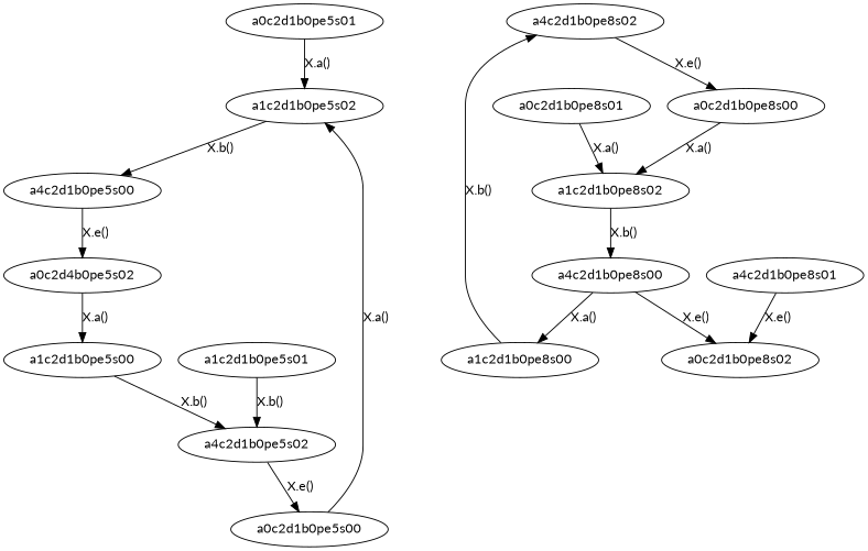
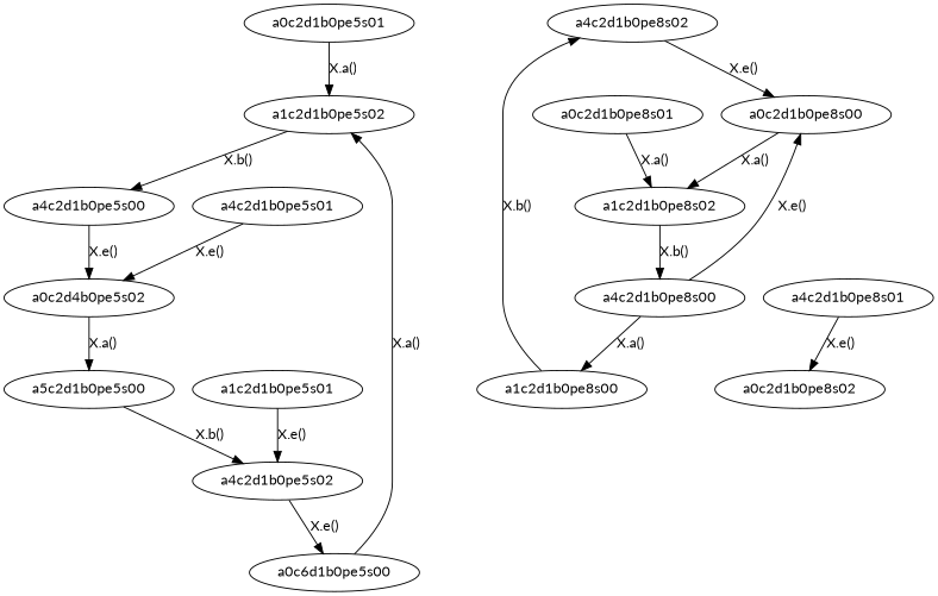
  digraph {
    fontname=Lato
    node [fontname=Lato]
    edge [fontname=Lato]
    a0c2d1b0pe5s01
    a1c2d1b0pe5s02
    a4c2d1b0pe5s00
    n4 [label=a0c2d4b0pe5s02]
-   a1c2d1b0pe5s00
+   a4c2d1b0pe5s01
+   a1c2d1b0pe5s00 [label=a5c2d1b0pe5s00]
    a4c2d1b0pe5s02
-   a0c2d1b0pe5s00
+   a0c2d1b0pe5s00 [label=a0c6d1b0pe5s00]
    a4c2d1b0pe8s02
    a0c2d1b0pe8s00
    a1c2d1b0pe8s02
    a4c2d1b0pe8s00
    a1c2d1b0pe8s00
    a0c2d1b0pe8s02
    a0c2d1b0pe8s01
    a1c2d1b0pe5s01
    a4c2d1b0pe8s01
    a0c2d1b0pe5s01 -> a1c2d1b0pe5s02 [label="X.a()"]
    a1c2d1b0pe5s02 -> a4c2d1b0pe5s00 [label="X.b()"]
    a4c2d1b0pe5s00 -> n4 [label="X.e()"]
    n4 -> a1c2d1b0pe5s00 [label="X.a()"]
+   a4c2d1b0pe5s01 -> n4 [label="X.e()"]
    a1c2d1b0pe5s00 -> a4c2d1b0pe5s02 [label="X.b()"]
    a4c2d1b0pe5s02 -> a0c2d1b0pe5s00 [label="X.e()"]
    a0c2d1b0pe5s00 -> a1c2d1b0pe5s02 [label="X.a()"]
    a4c2d1b0pe8s02 -> a0c2d1b0pe8s00 [label="X.e()"]
    a0c2d1b0pe8s00 -> a1c2d1b0pe8s02 [label="X.a()"]
    a1c2d1b0pe8s02 -> a4c2d1b0pe8s00 [label="X.b()"]
    a4c2d1b0pe8s00 -> a1c2d1b0pe8s00 [label="X.a()"]
-   a4c2d1b0pe8s00 -> a0c2d1b0pe8s02 [label="X.e()"]
+   a4c2d1b0pe8s00 -> a0c2d1b0pe8s00 [label="X.e()"]
    a1c2d1b0pe8s00 -> a4c2d1b0pe8s02 [label="X.b()"]
    a0c2d1b0pe8s01 -> a1c2d1b0pe8s02 [label="X.a()"]
-   a1c2d1b0pe5s01 -> a4c2d1b0pe5s02 [label="X.b()"]
+   a1c2d1b0pe5s01 -> a4c2d1b0pe5s02 [label="X.e()"]
    a4c2d1b0pe8s01 -> a0c2d1b0pe8s02 [label="X.e()"]
  }
